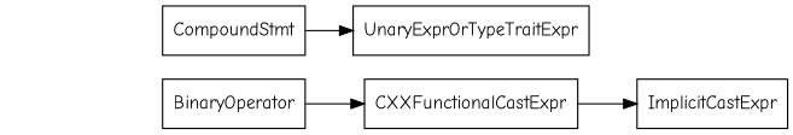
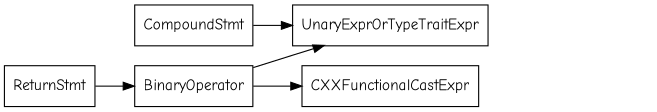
  digraph {
    fontname="Comic Neue"
    rankdir=LR
    node [fontname="Comic Neue" shape=record]
    edge [fontname="Comic Neue"]
    n1 [label="{CompoundStmt}"]
    n2 [label="{UnaryExprOrTypeTraitExpr}"]
+   n3 [label="{ReturnStmt}"]
    n4 [label="{BinaryOperator}"]
    n5 [label="{CXXFunctionalCastExpr}"]
-   n6 [label="{ImplicitCastExpr}"]
    n1 -> n2
+   n3 -> n4
+   n4 -> n2
    n4 -> n5
-   n5 -> n6
  }
